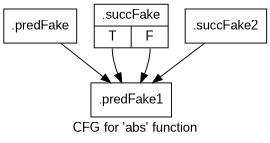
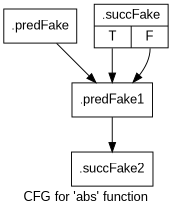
  digraph {
    fontname="Liberation Sans"
    label="CFG for 'abs' function"
    node [fontname="Liberation Sans" shape=record filename="../../../../../src/ban_s3.cpp" linenumber=261]
    edge [execusionnum=0 filename="../../../../../src/ban_s3.cpp" fontname="Liberation Sans"]
    n1 [label="{.predFake}" filename="" linenumber=""]
    n2 [label="{.predFake1}"]
    n3 [label="{.succFake|{<s0>T|<s1>F}}" linenumber=257]
    n4 [label="{.succFake2}"]
    n1 -> n2
-   n4 -> n2
+   n2 -> n4
    n3 -> n2 [tailport=s0]
    n3 -> n2 [callList="6:260" tailport=s1]
  }
